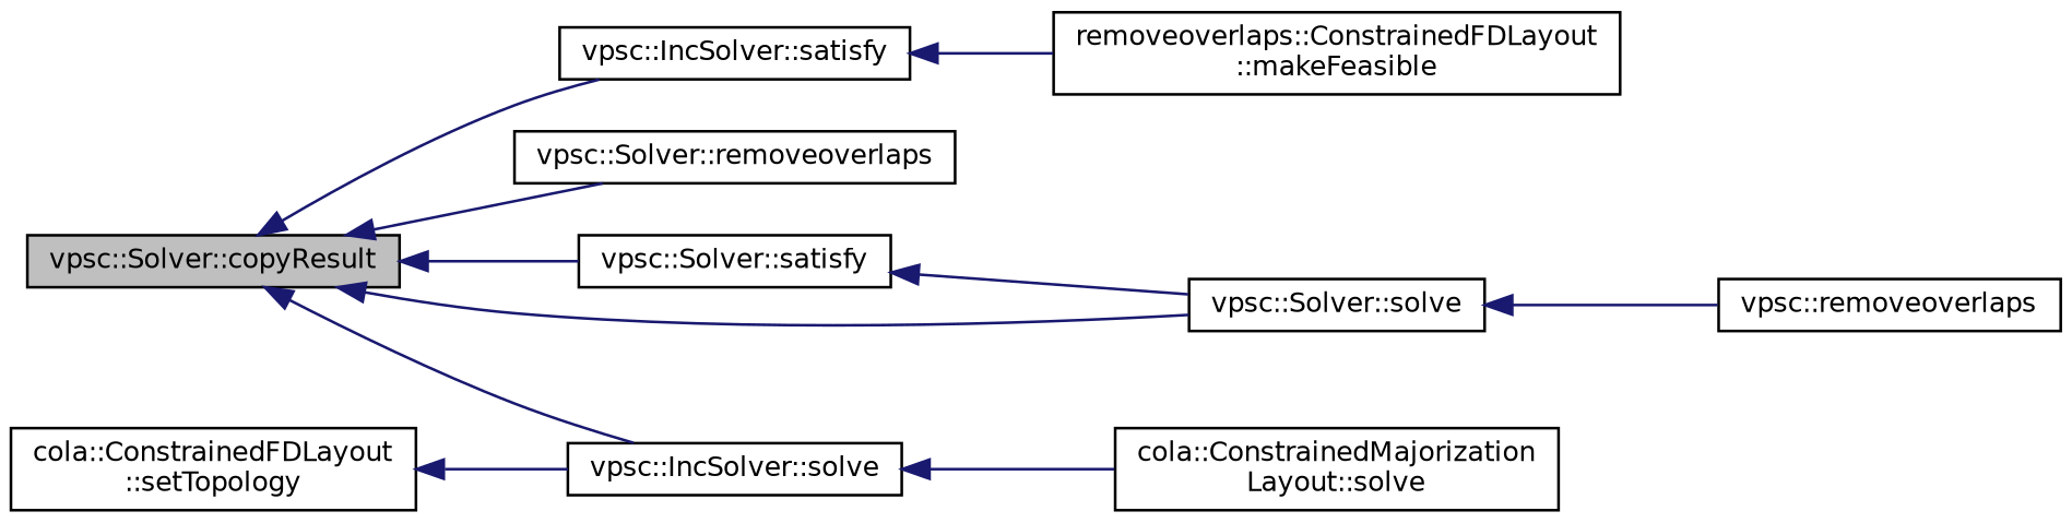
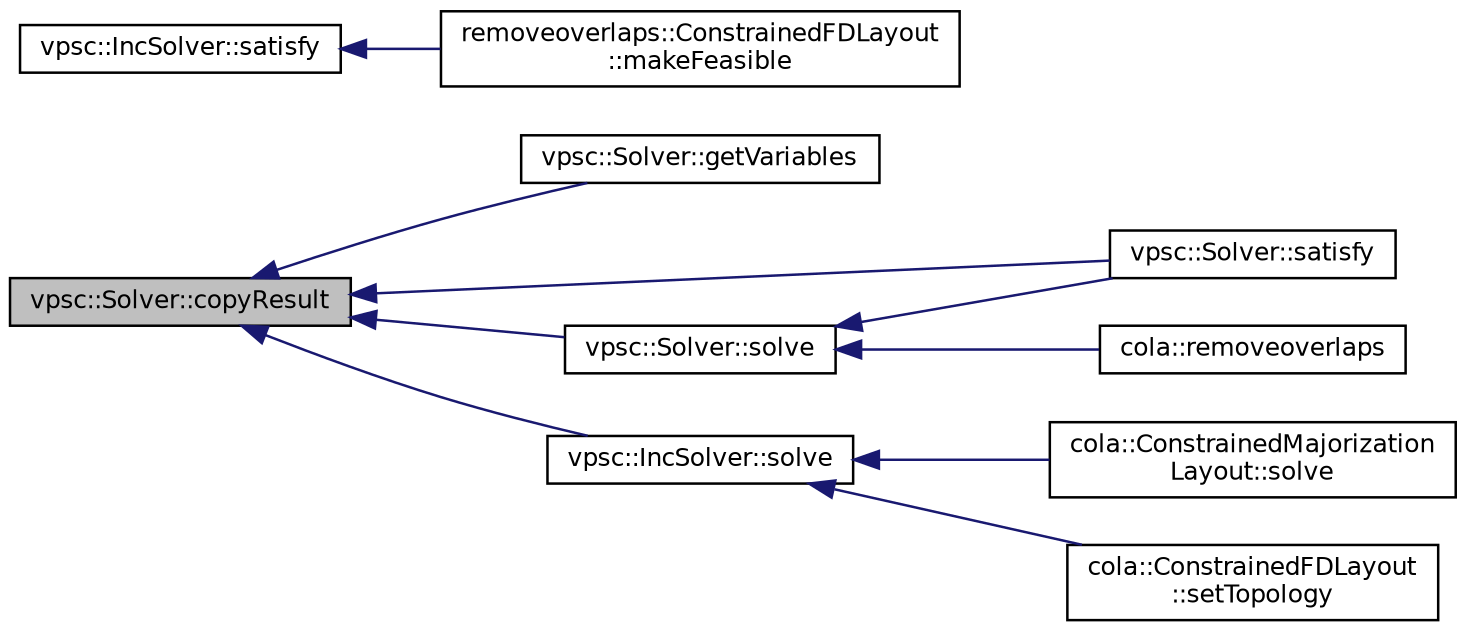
  digraph {
    rankdir=LR
    node [color=black fillcolor=white fontname=Helvetica fontsize=10 shape=record style=filled]
    edge [color=midnightblue dir=back fontname=Helvetica fontsize=10 labelfontname=Helvetica labelfontsize=10 style=solid]
    n1 [fillcolor=grey75 fontcolor=black height=0.2 label="vpsc::Solver::copyResult" width=0.4]
-   n2 [height=0.2 label="vpsc::Solver::removeoverlaps" width=0.4]
+   n2 [height=0.2 label="vpsc::Solver::getVariables" width=0.4]
    n3 [height=0.2 label="vpsc::Solver::satisfy" width=0.4]
    n4 [height=0.2 label="vpsc::Solver::solve" width=0.4]
    n5 [height=0.2 label="vpsc::IncSolver::solve" width=0.4]
    n6 [height=0.2 label="vpsc::IncSolver::satisfy" width=0.4]
-   n7 [height=0.2 label="vpsc::removeoverlaps" width=0.4]
+   n7 [height=0.2 label="cola::removeoverlaps" width=0.4]
    n8 [height=0.2 label="cola::ConstrainedMajorization\lLayout::solve" width=0.4]
    n9 [height=0.2 label="cola::ConstrainedFDLayout\l::setTopology" width=0.4]
    n10 [height=0.2 label="removeoverlaps::ConstrainedFDLayout\l::makeFeasible" width=0.4]
    n1 -> n2
    n1 -> n3
    n1 -> n4
    n1 -> n5
-   n1 -> n6
-   n3 -> n4
+   n4 -> n3
    n4 -> n7
    n5 -> n8
-   n9 -> n5
+   n5 -> n9
    n6 -> n10
  }
